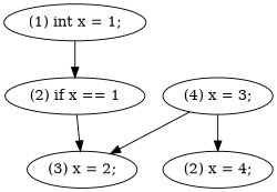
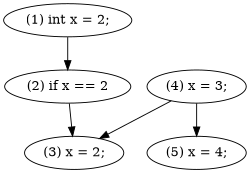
  digraph {
-   "(1) int x = 1;"
-   "(2) if x == 1"
+   "(1) int x = 1;" [label="(1) int x = 2;"]
+   "(2) if x == 1" [label="(2) if x == 2"]
    "(3) x = 2;"
    "(4) x = 3;"
-   "(5) x = 4;" [label="(2) x = 4;"]
+   "(5) x = 4;"
    "(1) int x = 1;" -> "(2) if x == 1"
    "(2) if x == 1" -> "(3) x = 2;"
    "(4) x = 3;" -> "(3) x = 2;"
    "(4) x = 3;" -> "(5) x = 4;"
  }
